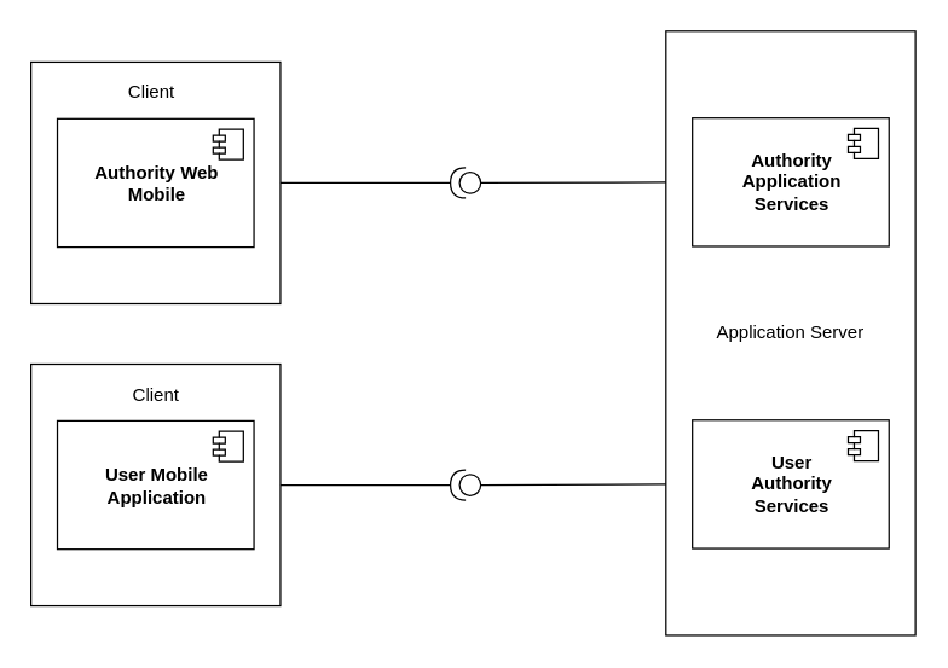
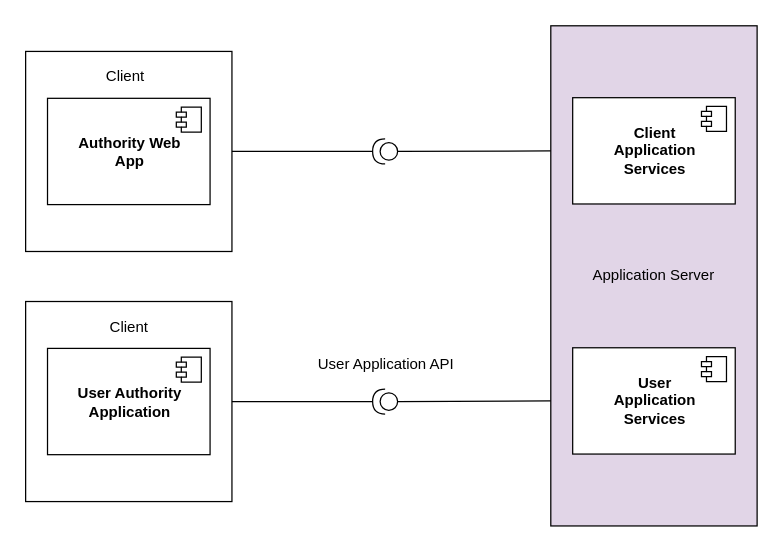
  <mxCell id="0" />
  <mxCell id="1" parent="0" />
  <mxCell id="2" value="" style="shape=providedRequiredInterface;html=1;verticalLabelPosition=bottom;rotation=180;" parent="1" vertex="1"><mxGeometry x="297.5" y="310.5" width="20" height="20" as="geometry" /></mxCell>
+ <mxCell id="3" value="User Application API" style="text;html=1;align=center;verticalAlign=middle;resizable=0;points=[];;autosize=1;" parent="1" vertex="1"><mxGeometry x="247.5" y="280.5" width="120" height="20" as="geometry" /></mxCell>
  <mxCell id="4" value="" style="shape=providedRequiredInterface;html=1;verticalLabelPosition=bottom;rotation=180;" parent="1" vertex="1"><mxGeometry x="297.5" y="110.5" width="20" height="20" as="geometry" /></mxCell>
  <mxCell id="5" value="" style="rounded=0;whiteSpace=wrap;html=1;" vertex="1" parent="1"><mxGeometry x="20" y="40.5" width="165" height="160" as="geometry" /></mxCell>
  <mxCell id="6" value="" style="rounded=0;whiteSpace=wrap;html=1;" vertex="1" parent="1"><mxGeometry x="20" y="240.5" width="165" height="160" as="geometry" /></mxCell>
- <mxCell id="7" value="Application Server" style="rounded=0;whiteSpace=wrap;html=1;" vertex="1" parent="1"><mxGeometry x="440" y="20" width="165" height="400" as="geometry" /></mxCell>
+ <mxCell id="7" value="Application Server" style="rounded=0;whiteSpace=wrap;html=1;fillColor=#e1d5e7;" vertex="1" parent="1"><mxGeometry x="440" y="20" width="165" height="400" as="geometry" /></mxCell>
  <mxCell id="8" value="" style="endArrow=none;html=1;exitX=1;exitY=0.5;exitDx=0;exitDy=0;entryX=1;entryY=0.5;entryDx=0;entryDy=0;entryPerimeter=0;" edge="1" parent="1" source="5" target="4"><mxGeometry width="50" height="50" relative="1" as="geometry"><mxPoint x="200" y="240.5" as="sourcePoint" /><mxPoint x="250" y="190.5" as="targetPoint" /></mxGeometry></mxCell>
  <mxCell id="9" value="" style="endArrow=none;html=1;exitX=0;exitY=0.5;exitDx=0;exitDy=0;entryX=0;entryY=0.25;entryDx=0;entryDy=0;exitPerimeter=0;" edge="1" parent="1" source="4" target="7"><mxGeometry width="50" height="50" relative="1" as="geometry"><mxPoint x="250" y="130" as="sourcePoint" /><mxPoint x="337.5" y="130" as="targetPoint" /></mxGeometry></mxCell>
  <mxCell id="10" value="" style="endArrow=none;html=1;exitX=1;exitY=0.5;exitDx=0;exitDy=0;entryX=1;entryY=0.5;entryDx=0;entryDy=0;entryPerimeter=0;" edge="1" parent="1" source="6" target="2"><mxGeometry width="50" height="50" relative="1" as="geometry"><mxPoint x="160" y="360.5" as="sourcePoint" /><mxPoint x="247.5" y="360.5" as="targetPoint" /></mxGeometry></mxCell>
  <mxCell id="11" value="" style="endArrow=none;html=1;exitX=0;exitY=0.5;exitDx=0;exitDy=0;entryX=0;entryY=0.75;entryDx=0;entryDy=0;exitPerimeter=0;" edge="1" parent="1" source="2" target="7"><mxGeometry width="50" height="50" relative="1" as="geometry"><mxPoint x="280" y="330.5" as="sourcePoint" /><mxPoint x="367.5" y="330.5" as="targetPoint" /></mxGeometry></mxCell>
- <mxCell id="12" value="&lt;b&gt;Authority&lt;br&gt;Application&lt;br&gt;Services&lt;br&gt;&lt;/b&gt;" style="html=1;" vertex="1" parent="1"><mxGeometry x="457.5" y="77.5" width="130" height="85" as="geometry" /></mxCell>
+ <mxCell id="12" value="&lt;b&gt;Client&lt;br&gt;Application&lt;br&gt;Services&lt;br&gt;&lt;/b&gt;" style="html=1;" vertex="1" parent="1"><mxGeometry x="457.5" y="77.5" width="130" height="85" as="geometry" /></mxCell>
  <mxCell id="13" value="" style="shape=component;jettyWidth=8;jettyHeight=4;" vertex="1" parent="12"><mxGeometry x="1" width="20" height="20" relative="1" as="geometry"><mxPoint x="-27" y="7" as="offset" /></mxGeometry></mxCell>
- <mxCell id="14" value="&lt;b&gt;User&lt;br&gt;Authority&lt;br&gt;Services&lt;br&gt;&lt;/b&gt;" style="html=1;" vertex="1" parent="1"><mxGeometry x="457.5" y="277.5" width="130" height="85" as="geometry" /></mxCell>
+ <mxCell id="14" value="&lt;b&gt;User&lt;br&gt;Application&lt;br&gt;Services&lt;br&gt;&lt;/b&gt;" style="html=1;" vertex="1" parent="1"><mxGeometry x="457.5" y="277.5" width="130" height="85" as="geometry" /></mxCell>
  <mxCell id="15" value="" style="shape=component;jettyWidth=8;jettyHeight=4;" vertex="1" parent="14"><mxGeometry x="1" width="20" height="20" relative="1" as="geometry"><mxPoint x="-27" y="7" as="offset" /></mxGeometry></mxCell>
- <mxCell id="16" value="&lt;b&gt;User Mobile &lt;br&gt;Application&lt;/b&gt;" style="html=1;" vertex="1" parent="1"><mxGeometry x="37.5" y="278" width="130" height="85" as="geometry" /></mxCell>
+ <mxCell id="16" value="&lt;b&gt;User Authority &lt;br&gt;Application&lt;/b&gt;" style="html=1;" vertex="1" parent="1"><mxGeometry x="37.5" y="278" width="130" height="85" as="geometry" /></mxCell>
  <mxCell id="17" value="" style="shape=component;jettyWidth=8;jettyHeight=4;" vertex="1" parent="16"><mxGeometry x="1" width="20" height="20" relative="1" as="geometry"><mxPoint x="-27" y="7" as="offset" /></mxGeometry></mxCell>
- <mxCell id="18" value="&lt;b&gt;Authority Web&lt;br&gt;Mobile&lt;br&gt;&lt;/b&gt;" style="html=1;" vertex="1" parent="1"><mxGeometry x="37.5" y="78" width="130" height="85" as="geometry" /></mxCell>
+ <mxCell id="18" value="&lt;b&gt;Authority Web&lt;br&gt;App&lt;br&gt;&lt;/b&gt;" style="html=1;" vertex="1" parent="1"><mxGeometry x="37.5" y="78" width="130" height="85" as="geometry" /></mxCell>
  <mxCell id="19" value="" style="shape=component;jettyWidth=8;jettyHeight=4;" vertex="1" parent="18"><mxGeometry x="1" width="20" height="20" relative="1" as="geometry"><mxPoint x="-27" y="7" as="offset" /></mxGeometry></mxCell>
  <mxCell id="20" value="Client" style="text;html=1;strokeColor=none;fillColor=none;align=center;verticalAlign=middle;whiteSpace=wrap;rounded=0;" vertex="1" parent="1"><mxGeometry x="80" y="50.5" width="40" height="20" as="geometry" /></mxCell>
  <mxCell id="21" value="Client" style="text;html=1;strokeColor=none;fillColor=none;align=center;verticalAlign=middle;whiteSpace=wrap;rounded=0;" vertex="1" parent="1"><mxGeometry x="83" y="250.5" width="40" height="20" as="geometry" /></mxCell>
